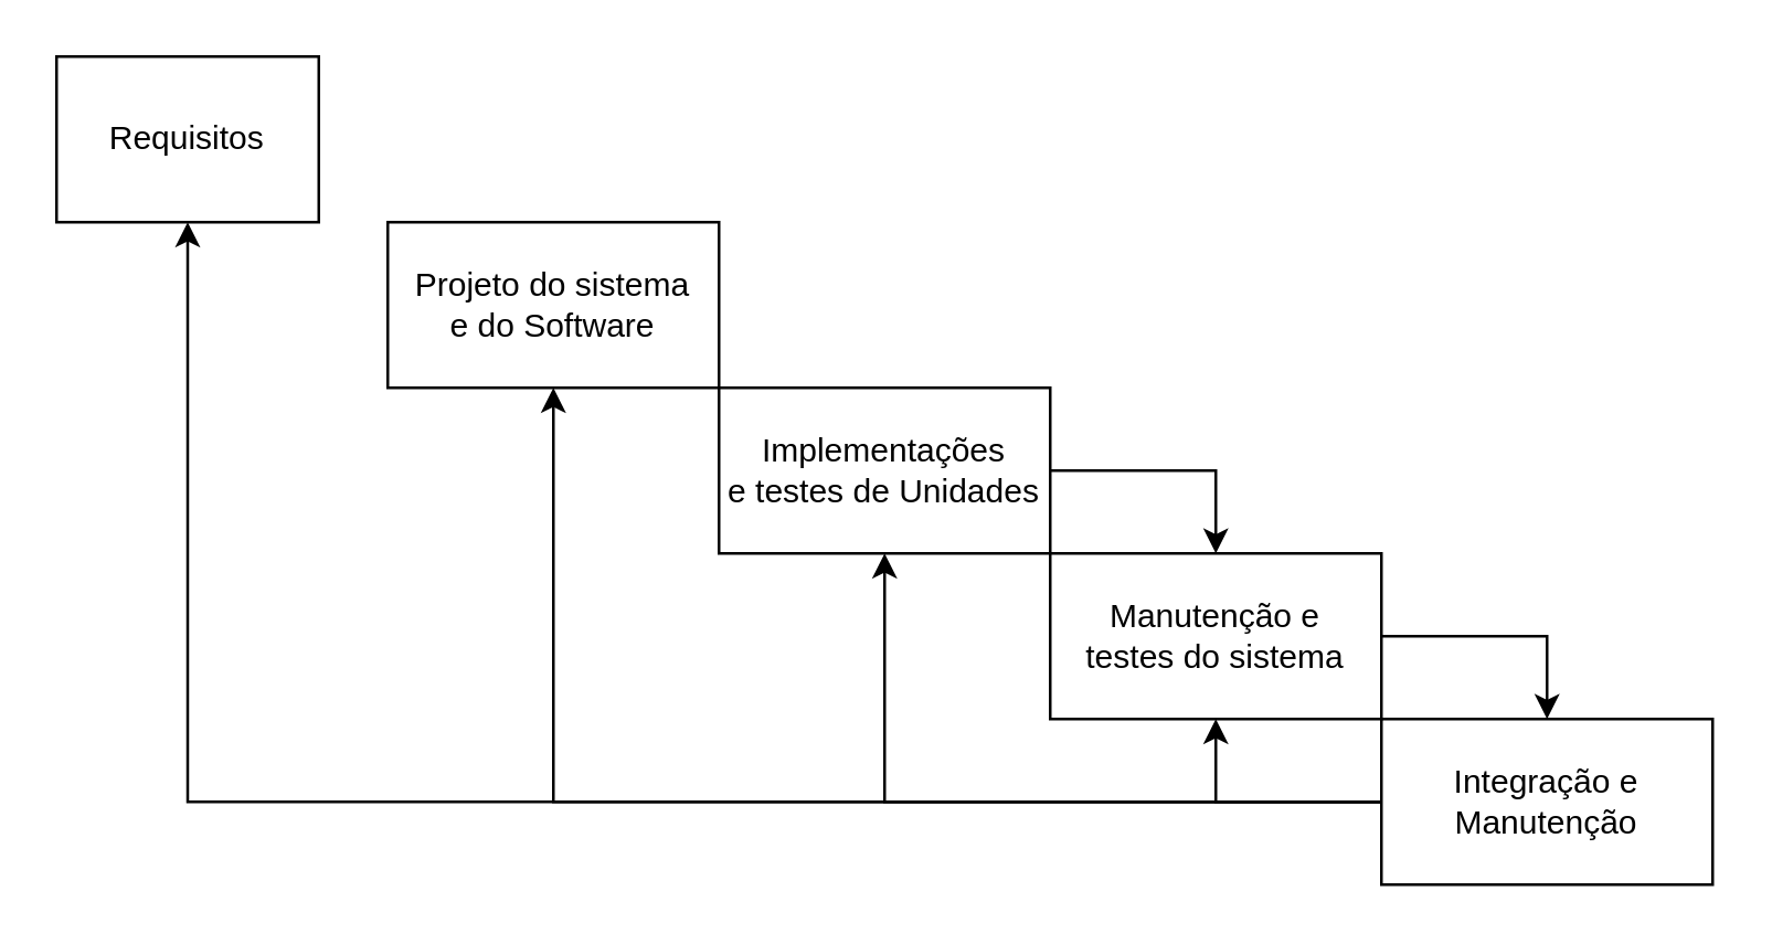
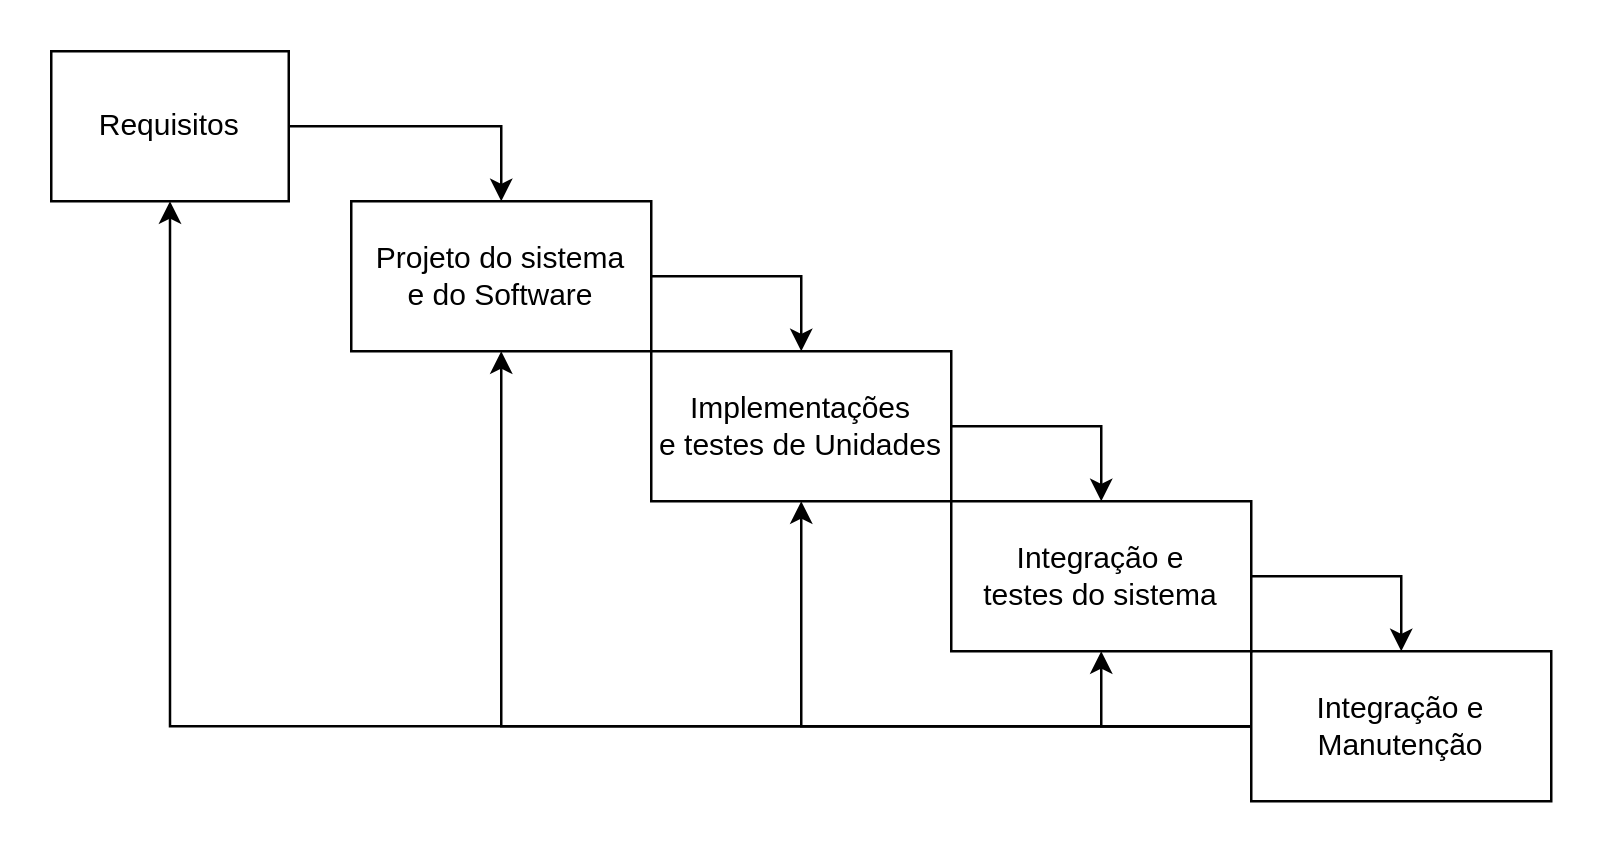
  <mxCell id="0" />
  <mxCell id="1" parent="0" />
+ <mxCell id="2" style="edgeStyle=orthogonalEdgeStyle;rounded=0;orthogonalLoop=1;jettySize=auto;html=1;exitX=1;exitY=0.5;exitDx=0;exitDy=0;entryX=0.5;entryY=0;entryDx=0;entryDy=0;" edge="1" parent="1" source="3" target="7"><mxGeometry relative="1" as="geometry" /></mxCell>
  <mxCell id="3" value="Requisitos" style="rounded=0;whiteSpace=wrap;html=1;" vertex="1" parent="1"><mxGeometry x="20" y="20" width="95" height="60" as="geometry" /></mxCell>
  <mxCell id="4" style="edgeStyle=orthogonalEdgeStyle;rounded=0;orthogonalLoop=1;jettySize=auto;html=1;exitX=0;exitY=0.5;exitDx=0;exitDy=0;entryX=0.5;entryY=1;entryDx=0;entryDy=0;" edge="1" parent="1" source="5" target="3"><mxGeometry relative="1" as="geometry" /></mxCell>
  <mxCell id="5" value="Integração e&lt;div&gt;Manutenção&lt;/div&gt;" style="rounded=0;whiteSpace=wrap;html=1;" vertex="1" parent="1"><mxGeometry x="500" y="260" width="120" height="60" as="geometry" /></mxCell>
+ <mxCell id="6" style="edgeStyle=orthogonalEdgeStyle;rounded=0;orthogonalLoop=1;jettySize=auto;html=1;exitX=1;exitY=0.5;exitDx=0;exitDy=0;entryX=0.5;entryY=0;entryDx=0;entryDy=0;" edge="1" parent="1" source="7" target="9"><mxGeometry relative="1" as="geometry" /></mxCell>
  <mxCell id="7" value="Projeto do sistema&lt;div&gt;e do Software&lt;/div&gt;" style="rounded=0;whiteSpace=wrap;html=1;" vertex="1" parent="1"><mxGeometry x="140" y="80" width="120" height="60" as="geometry" /></mxCell>
  <mxCell id="8" style="edgeStyle=orthogonalEdgeStyle;rounded=0;orthogonalLoop=1;jettySize=auto;html=1;exitX=1;exitY=0.5;exitDx=0;exitDy=0;entryX=0.5;entryY=0;entryDx=0;entryDy=0;" edge="1" parent="1" source="9" target="11"><mxGeometry relative="1" as="geometry" /></mxCell>
  <mxCell id="9" value="Implementações&lt;div&gt;e testes de Unidades&lt;/div&gt;" style="rounded=0;whiteSpace=wrap;html=1;" vertex="1" parent="1"><mxGeometry x="260" y="140" width="120" height="60" as="geometry" /></mxCell>
  <mxCell id="10" style="edgeStyle=orthogonalEdgeStyle;rounded=0;orthogonalLoop=1;jettySize=auto;html=1;exitX=1;exitY=0.5;exitDx=0;exitDy=0;entryX=0.5;entryY=0;entryDx=0;entryDy=0;" edge="1" parent="1" source="11" target="5"><mxGeometry relative="1" as="geometry" /></mxCell>
- <mxCell id="11" value="Manutenção e&lt;div&gt;testes do sistema&lt;/div&gt;" style="rounded=0;whiteSpace=wrap;html=1;" vertex="1" parent="1"><mxGeometry x="380" y="200" width="120" height="60" as="geometry" /></mxCell>
+ <mxCell id="11" value="Integração e&lt;div&gt;testes do sistema&lt;/div&gt;" style="rounded=0;whiteSpace=wrap;html=1;" vertex="1" parent="1"><mxGeometry x="380" y="200" width="120" height="60" as="geometry" /></mxCell>
  <mxCell id="12" style="edgeStyle=orthogonalEdgeStyle;rounded=0;orthogonalLoop=1;jettySize=auto;html=1;entryX=0.5;entryY=1;entryDx=0;entryDy=0;" edge="1" parent="1"><mxGeometry relative="1" as="geometry"><mxPoint x="500" y="290" as="sourcePoint" /><mxPoint x="200" y="140" as="targetPoint" /><Array as="points"><mxPoint x="500" y="290" /><mxPoint x="200" y="290" /></Array></mxGeometry></mxCell>
  <mxCell id="13" style="edgeStyle=orthogonalEdgeStyle;rounded=0;orthogonalLoop=1;jettySize=auto;html=1;entryX=0.5;entryY=1;entryDx=0;entryDy=0;exitX=0;exitY=0.5;exitDx=0;exitDy=0;" edge="1" parent="1" source="5"><mxGeometry relative="1" as="geometry"><mxPoint x="620" y="350" as="sourcePoint" /><mxPoint x="320" y="200" as="targetPoint" /><Array as="points"><mxPoint x="320" y="290" /></Array></mxGeometry></mxCell>
  <mxCell id="14" style="edgeStyle=orthogonalEdgeStyle;rounded=0;orthogonalLoop=1;jettySize=auto;html=1;entryX=0.5;entryY=1;entryDx=0;entryDy=0;exitX=0;exitY=0.5;exitDx=0;exitDy=0;" edge="1" parent="1" source="5"><mxGeometry relative="1" as="geometry"><mxPoint x="620" y="350" as="sourcePoint" /><mxPoint x="440" y="260" as="targetPoint" /><Array as="points"><mxPoint x="440" y="290" /></Array></mxGeometry></mxCell>
